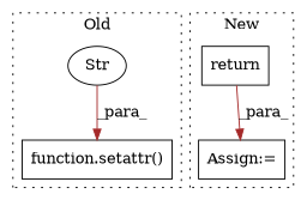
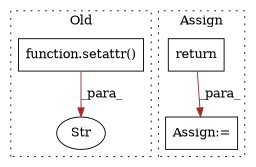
  digraph {
    node [shape=box]
    edge [color=brown]
    n1 [a=75 l="8,1" label="function.setattr()" s="9215,9266"]
    n2 [a=66 l=15 label=Str s=9236 shape=ellipse]
    n3 [a=93 l=7 label=return s=9279]
    n4 [a=68 l=3 label="Assign:=" s=8826]
    subgraph cluster_1 {
      label=Old
      style=dotted
      n1
      n2
    }
    subgraph cluster_2 {
-     label=New
+     label=Assign
      style=dotted
      n3
      n4
    }
-   n2 -> n1 [label=_para_]
+   n1 -> n2 [label=_para_]
    n3 -> n4 [label=_para_]
  }
